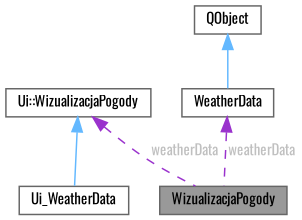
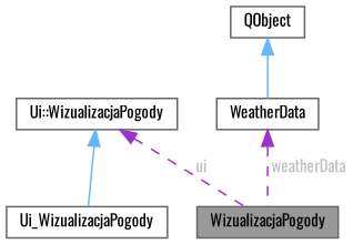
  digraph {
    fontname=Oswald
    node [color=gray40 fillcolor=white fontname=Oswald fontsize=10 shape=box style=filled]
    edge [color=darkorchid3 dir=back fontname=Oswald fontsize=10 labelfontname=Helvetica labelfontsize=10 style=dashed]
    n1 [fillcolor=grey60 fontcolor=black height=0.2 label=WizualizacjaPogody width=0.4]
    n2 [height=0.2 label="Ui::WizualizacjaPogody" width=0.4]
-   n3 [height=0.2 label=Ui_WeatherData width=0.4]
+   n3 [height=0.2 label=Ui_WizualizacjaPogody width=0.4]
    n4 [height=0.2 label=WeatherData width=0.4]
    n5 [height=0.2 label=QObject width=0.4]
-   n2 -> n1 [fontcolor=grey label=" weatherData"]
+   n2 -> n1 [fontcolor=grey label=" ui"]
    n2 -> n3 [color=steelblue1 style=solid]
    n4 -> n1 [fontcolor=grey label=" weatherData"]
    n5 -> n4 [color=steelblue1 style=solid]
  }
